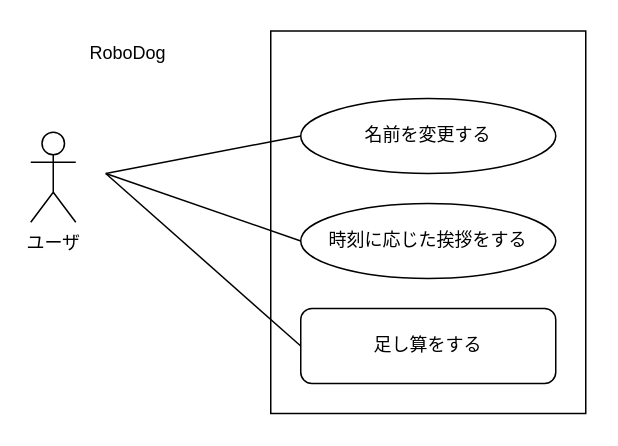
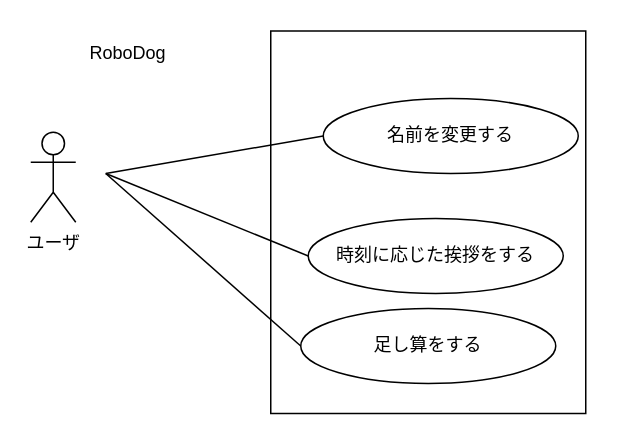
  <mxCell id="0" />
  <mxCell id="1" parent="0" />
  <mxCell id="2" value="ユーザ" style="shape=umlActor;verticalLabelPosition=bottom;verticalAlign=top;html=1;outlineConnect=0;" parent="1" vertex="1"><mxGeometry x="20" y="87.5" width="30" height="60" as="geometry" /></mxCell>
  <mxCell id="3" value="" style="rounded=0;whiteSpace=wrap;html=1;" parent="1" vertex="1"><mxGeometry x="180" y="20" width="210" height="255" as="geometry" /></mxCell>
- <mxCell id="4" value="名前を変更する" style="ellipse;whiteSpace=wrap;html=1;" parent="1" vertex="1"><mxGeometry x="200" y="65" width="170" height="50" as="geometry" /></mxCell>
- <mxCell id="5" value="時刻に応じた挨拶をする" style="ellipse;whiteSpace=wrap;html=1;" parent="1" vertex="1"><mxGeometry x="200" y="135" width="170" height="50" as="geometry" /></mxCell>
+ <mxCell id="4" value="名前を変更する" style="ellipse;whiteSpace=wrap;html=1;" parent="1" vertex="1"><mxGeometry x="215" y="65" width="170" height="50" as="geometry" /></mxCell>
+ <mxCell id="5" value="時刻に応じた挨拶をする" style="ellipse;whiteSpace=wrap;html=1;" parent="1" vertex="1"><mxGeometry x="205" y="145" width="170" height="50" as="geometry" /></mxCell>
  <mxCell id="6" value="" style="endArrow=none;html=1;rounded=0;entryX=0;entryY=0.5;entryDx=0;entryDy=0;" parent="1" edge="1" target="5"><mxGeometry width="50" height="50" relative="1" as="geometry"><mxPoint x="70" y="115" as="sourcePoint" /><mxPoint x="190" y="151.395" as="targetPoint" /></mxGeometry></mxCell>
  <mxCell id="7" value="" style="endArrow=none;html=1;rounded=0;entryX=0;entryY=0.5;entryDx=0;entryDy=0;" parent="1" edge="1" target="4"><mxGeometry width="50" height="50" relative="1" as="geometry"><mxPoint x="70" y="115" as="sourcePoint" /><mxPoint x="190" y="95" as="targetPoint" /></mxGeometry></mxCell>
  <mxCell id="8" value="RoboDog" style="text;html=1;align=center;verticalAlign=middle;whiteSpace=wrap;rounded=0;" parent="1" vertex="1"><mxGeometry x="30" y="20" width="110" height="30" as="geometry" /></mxCell>
- <mxCell id="9" value="足し算をする" style="whiteSpace=wrap;html=1;rounded=1;" vertex="1" parent="1"><mxGeometry x="200" y="205" width="170" height="50" as="geometry" /></mxCell>
+ <mxCell id="9" value="足し算をする" style="ellipse;whiteSpace=wrap;html=1;" vertex="1" parent="1"><mxGeometry x="200" y="205" width="170" height="50" as="geometry" /></mxCell>
  <mxCell id="10" value="" style="endArrow=none;html=1;rounded=0;entryX=0;entryY=0.5;entryDx=0;entryDy=0;" edge="1" parent="1" target="9"><mxGeometry width="50" height="50" relative="1" as="geometry"><mxPoint x="70" y="115" as="sourcePoint" /><mxPoint x="190" y="221.395" as="targetPoint" /></mxGeometry></mxCell>
